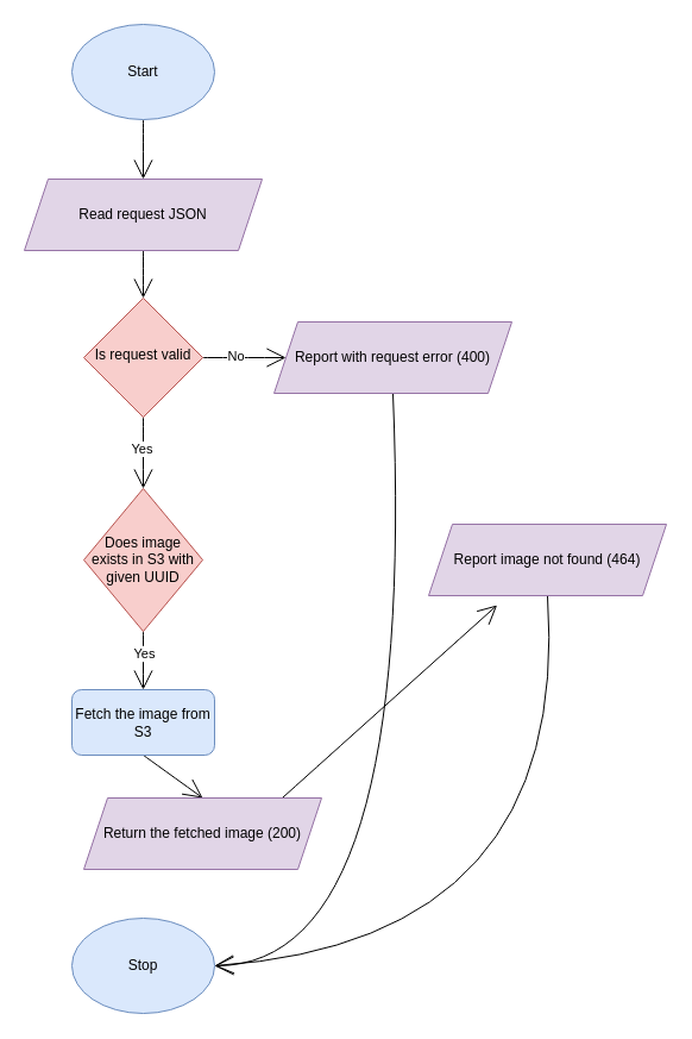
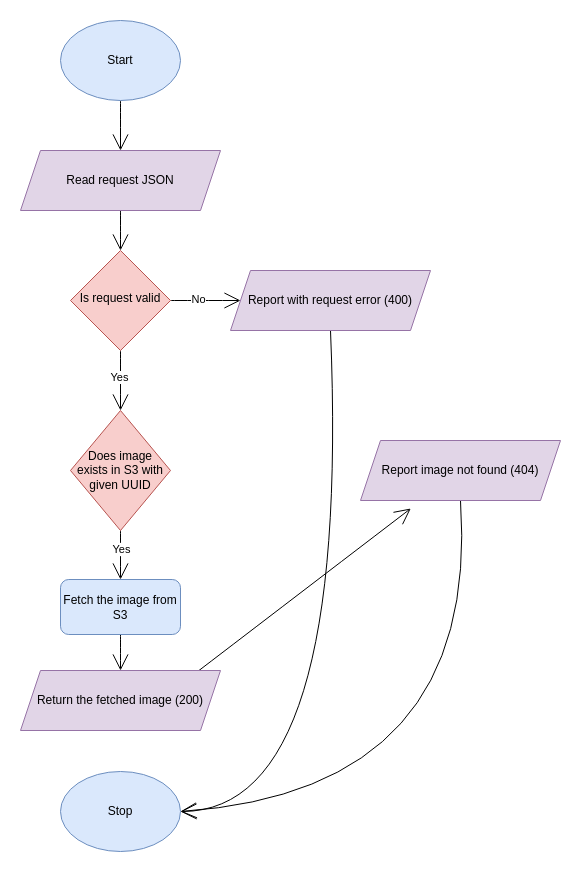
  <mxCell id="0" />
  <mxCell id="1" parent="0" />
  <mxCell id="2" style="edgeStyle=none;curved=1;rounded=0;orthogonalLoop=1;jettySize=auto;html=1;exitX=0.5;exitY=1;exitDx=0;exitDy=0;endArrow=open;startSize=14;endSize=14;sourcePerimeterSpacing=8;targetPerimeterSpacing=8;entryX=0.5;entryY=0;entryDx=0;entryDy=0;" edge="1" parent="1" source="12" target="17"><mxGeometry relative="1" as="geometry"><mxPoint x="120" y="120" as="sourcePoint" /><mxPoint x="120" y="190" as="targetPoint" /></mxGeometry></mxCell>
  <mxCell id="3" style="edgeStyle=none;curved=1;rounded=0;orthogonalLoop=1;jettySize=auto;html=1;endArrow=open;startSize=14;endSize=14;sourcePerimeterSpacing=8;targetPerimeterSpacing=8;entryX=0;entryY=0.5;entryDx=0;entryDy=0;exitX=1;exitY=0.5;exitDx=0;exitDy=0;" edge="1" parent="1" source="7" target="15"><mxGeometry relative="1" as="geometry"><mxPoint x="290" y="310" as="targetPoint" /></mxGeometry></mxCell>
  <mxCell id="4" value="No" style="edgeLabel;html=1;align=center;verticalAlign=middle;resizable=0;points=[];" vertex="1" connectable="0" parent="3"><mxGeometry x="-0.217" y="2" relative="1" as="geometry"><mxPoint as="offset" /></mxGeometry></mxCell>
  <mxCell id="5" style="edgeStyle=none;curved=1;rounded=0;orthogonalLoop=1;jettySize=auto;html=1;exitX=0.5;exitY=1;exitDx=0;exitDy=0;entryX=0.5;entryY=0;entryDx=0;entryDy=0;endArrow=open;startSize=14;endSize=14;sourcePerimeterSpacing=8;targetPerimeterSpacing=8;" edge="1" parent="1" source="7" target="20"><mxGeometry relative="1" as="geometry" /></mxCell>
  <mxCell id="6" value="Yes" style="edgeLabel;html=1;align=center;verticalAlign=middle;resizable=0;points=[];" vertex="1" connectable="0" parent="5"><mxGeometry x="-0.15" y="-2" relative="1" as="geometry"><mxPoint as="offset" /></mxGeometry></mxCell>
  <mxCell id="7" value="Is request valid" style="rhombus;whiteSpace=wrap;html=1;shadow=0;fontFamily=Helvetica;fontSize=12;align=center;strokeWidth=1;spacing=6;spacingTop=-4;fillColor=#f8cecc;strokeColor=#b85450;" vertex="1" parent="1"><mxGeometry x="70" y="250" width="100" height="100" as="geometry" /></mxCell>
  <mxCell id="8" style="edgeStyle=none;curved=1;rounded=0;orthogonalLoop=1;jettySize=auto;html=1;exitX=0.5;exitY=1;exitDx=0;exitDy=0;entryX=1;entryY=0.5;entryDx=0;entryDy=0;endArrow=open;startSize=14;endSize=14;sourcePerimeterSpacing=8;targetPerimeterSpacing=8;" edge="1" parent="1" source="15" target="13"><mxGeometry relative="1" as="geometry"><mxPoint x="350" y="330" as="sourcePoint" /><Array as="points"><mxPoint x="350" y="810" /></Array></mxGeometry></mxCell>
  <mxCell id="9" style="edgeStyle=none;curved=1;rounded=0;orthogonalLoop=1;jettySize=auto;html=1;exitX=0.5;exitY=1;exitDx=0;exitDy=0;endArrow=open;startSize=14;endSize=14;sourcePerimeterSpacing=8;targetPerimeterSpacing=8;entryX=0.5;entryY=0;entryDx=0;entryDy=0;" edge="1" parent="1" source="10" target="14"><mxGeometry relative="1" as="geometry"><mxPoint x="120" y="860" as="targetPoint" /></mxGeometry></mxCell>
  <mxCell id="10" value="Fetch the image from S3" style="rounded=1;whiteSpace=wrap;html=1;fontSize=12;glass=0;strokeWidth=1;shadow=0;fillColor=#dae8fc;strokeColor=#6c8ebf;" vertex="1" parent="1"><mxGeometry x="60" y="579" width="120" height="55" as="geometry" /></mxCell>
  <mxCell id="11" style="edgeStyle=none;curved=1;rounded=0;orthogonalLoop=1;jettySize=auto;html=1;exitX=0.5;exitY=1;exitDx=0;exitDy=0;endArrow=open;startSize=14;endSize=14;sourcePerimeterSpacing=8;targetPerimeterSpacing=8;" edge="1" parent="1" source="14" target="22"><mxGeometry relative="1" as="geometry"><mxPoint x="120" y="710" as="sourcePoint" /></mxGeometry></mxCell>
  <mxCell id="12" value="Start" style="ellipse;whiteSpace=wrap;html=1;hachureGap=4;pointerEvents=0;fillColor=#dae8fc;strokeColor=#6c8ebf;" vertex="1" parent="1"><mxGeometry x="60" y="20" width="120" height="80" as="geometry" /></mxCell>
  <mxCell id="13" value="Stop" style="ellipse;whiteSpace=wrap;html=1;hachureGap=4;pointerEvents=0;fillColor=#dae8fc;strokeColor=#6c8ebf;" vertex="1" parent="1"><mxGeometry x="60" y="771" width="120" height="80" as="geometry" /></mxCell>
- <mxCell id="14" value="&lt;span&gt;Return the fetched image (200)&lt;/span&gt;" style="shape=parallelogram;perimeter=parallelogramPerimeter;whiteSpace=wrap;html=1;fixedSize=1;hachureGap=4;pointerEvents=0;fillColor=#e1d5e7;strokeColor=#9673a6;" vertex="1" parent="1"><mxGeometry x="70" y="670" width="200" height="60" as="geometry" /></mxCell>
+ <mxCell id="14" value="&lt;span&gt;Return the fetched image (200)&lt;/span&gt;" style="shape=parallelogram;perimeter=parallelogramPerimeter;whiteSpace=wrap;html=1;fixedSize=1;hachureGap=4;pointerEvents=0;fillColor=#e1d5e7;strokeColor=#9673a6;" vertex="1" parent="1"><mxGeometry x="20" y="670" width="200" height="60" as="geometry" /></mxCell>
  <mxCell id="15" value="Report with request error (400)" style="shape=parallelogram;perimeter=parallelogramPerimeter;whiteSpace=wrap;html=1;fixedSize=1;hachureGap=4;pointerEvents=0;fillColor=#e1d5e7;strokeColor=#9673a6;" vertex="1" parent="1"><mxGeometry x="230" y="270" width="200" height="60" as="geometry" /></mxCell>
  <mxCell id="16" style="edgeStyle=none;curved=1;rounded=0;orthogonalLoop=1;jettySize=auto;html=1;exitX=0.5;exitY=1;exitDx=0;exitDy=0;entryX=0.5;entryY=0;entryDx=0;entryDy=0;endArrow=open;startSize=14;endSize=14;sourcePerimeterSpacing=8;targetPerimeterSpacing=8;" edge="1" parent="1" source="17" target="7"><mxGeometry relative="1" as="geometry" /></mxCell>
  <mxCell id="17" value="Read request JSON" style="shape=parallelogram;perimeter=parallelogramPerimeter;whiteSpace=wrap;html=1;fixedSize=1;hachureGap=4;pointerEvents=0;fillColor=#e1d5e7;strokeColor=#9673a6;" vertex="1" parent="1"><mxGeometry x="20" y="150" width="200" height="60" as="geometry" /></mxCell>
  <mxCell id="18" style="edgeStyle=none;curved=1;rounded=0;orthogonalLoop=1;jettySize=auto;html=1;exitX=0.5;exitY=1;exitDx=0;exitDy=0;entryX=0.5;entryY=0;entryDx=0;entryDy=0;endArrow=open;startSize=14;endSize=14;sourcePerimeterSpacing=8;targetPerimeterSpacing=8;" edge="1" parent="1" source="20" target="10"><mxGeometry relative="1" as="geometry" /></mxCell>
  <mxCell id="19" value="Yes" style="edgeLabel;html=1;align=center;verticalAlign=middle;resizable=0;points=[];" vertex="1" connectable="0" parent="18"><mxGeometry x="-0.257" relative="1" as="geometry"><mxPoint as="offset" /></mxGeometry></mxCell>
  <mxCell id="20" value="Does image exists in S3 with given UUID" style="rhombus;whiteSpace=wrap;html=1;hachureGap=4;pointerEvents=0;fillColor=#f8cecc;strokeColor=#b85450;" vertex="1" parent="1"><mxGeometry x="70" y="410" width="100" height="120" as="geometry" /></mxCell>
  <mxCell id="21" style="edgeStyle=none;curved=1;rounded=0;orthogonalLoop=1;jettySize=auto;html=1;exitX=0.5;exitY=1;exitDx=0;exitDy=0;entryX=1;entryY=0.5;entryDx=0;entryDy=0;endArrow=open;startSize=14;endSize=14;sourcePerimeterSpacing=8;targetPerimeterSpacing=8;" edge="1" parent="1" source="22" target="13"><mxGeometry relative="1" as="geometry"><Array as="points"><mxPoint x="480" y="790" /></Array></mxGeometry></mxCell>
- <mxCell id="22" value="Report image not found (464)" style="shape=parallelogram;perimeter=parallelogramPerimeter;whiteSpace=wrap;html=1;fixedSize=1;hachureGap=4;pointerEvents=0;fillColor=#e1d5e7;strokeColor=#9673a6;" vertex="1" parent="1"><mxGeometry x="360" y="440" width="200" height="60" as="geometry" /></mxCell>
+ <mxCell id="22" value="Report image not found (404)" style="shape=parallelogram;perimeter=parallelogramPerimeter;whiteSpace=wrap;html=1;fixedSize=1;hachureGap=4;pointerEvents=0;fillColor=#e1d5e7;strokeColor=#9673a6;" vertex="1" parent="1"><mxGeometry x="360" y="440" width="200" height="60" as="geometry" /></mxCell>
